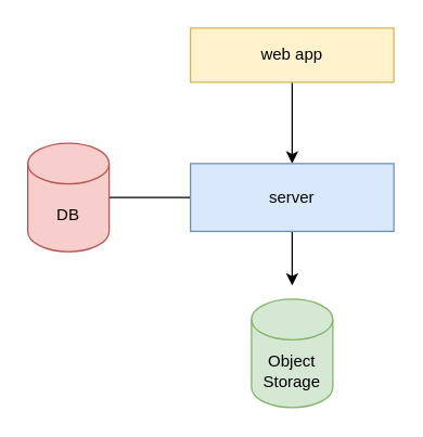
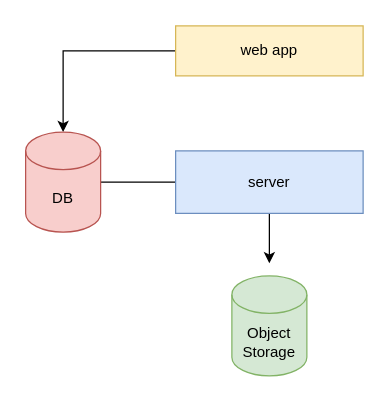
  <mxCell id="0" />
  <mxCell id="1" parent="0" />
- <mxCell id="2" style="edgeStyle=orthogonalEdgeStyle;rounded=0;orthogonalLoop=1;jettySize=auto;html=1;entryX=0.5;entryY=0;entryDx=0;entryDy=0;" edge="1" parent="1" source="3" target="6"><mxGeometry relative="1" as="geometry" /></mxCell>
+ <mxCell id="2" style="edgeStyle=orthogonalEdgeStyle;rounded=0;orthogonalLoop=1;jettySize=auto;html=1;" edge="1" parent="1" source="3" target="7"><mxGeometry relative="1" as="geometry" /></mxCell>
  <mxCell id="3" value="&lt;div&gt;web app&lt;/div&gt;" style="rounded=0;whiteSpace=wrap;html=1;fillColor=#fff2cc;strokeColor=#d6b656;" vertex="1" parent="1"><mxGeometry x="140" y="20" width="150" height="40" as="geometry" /></mxCell>
  <mxCell id="4" style="edgeStyle=orthogonalEdgeStyle;rounded=0;orthogonalLoop=1;jettySize=auto;html=1;" edge="1" parent="1" source="6"><mxGeometry relative="1" as="geometry"><mxPoint x="215" y="210" as="targetPoint" /></mxGeometry></mxCell>
  <mxCell id="5" style="edgeStyle=orthogonalEdgeStyle;rounded=0;orthogonalLoop=1;jettySize=auto;html=1;entryX=1;entryY=0.5;entryDx=0;entryDy=0;entryPerimeter=0;endArrow=none;" edge="1" parent="1" source="6" target="7"><mxGeometry relative="1" as="geometry"><mxPoint x="110" y="145" as="targetPoint" /></mxGeometry></mxCell>
  <mxCell id="6" value="server" style="rounded=0;whiteSpace=wrap;html=1;fillColor=#dae8fc;strokeColor=#6c8ebf;" vertex="1" parent="1"><mxGeometry x="140" y="120" width="150" height="50" as="geometry" /></mxCell>
  <mxCell id="7" value="&lt;div&gt;DB&lt;/div&gt;" style="shape=cylinder3;whiteSpace=wrap;html=1;boundedLbl=1;backgroundOutline=1;size=15;fillColor=#f8cecc;strokeColor=#b85450;" vertex="1" parent="1"><mxGeometry x="20" y="105" width="60" height="80" as="geometry" /></mxCell>
  <mxCell id="8" value="Object Storage" style="shape=cylinder3;whiteSpace=wrap;html=1;boundedLbl=1;backgroundOutline=1;size=15;fillColor=#d5e8d4;strokeColor=#82b366;" vertex="1" parent="1"><mxGeometry x="185" y="220" width="60" height="80" as="geometry" /></mxCell>
